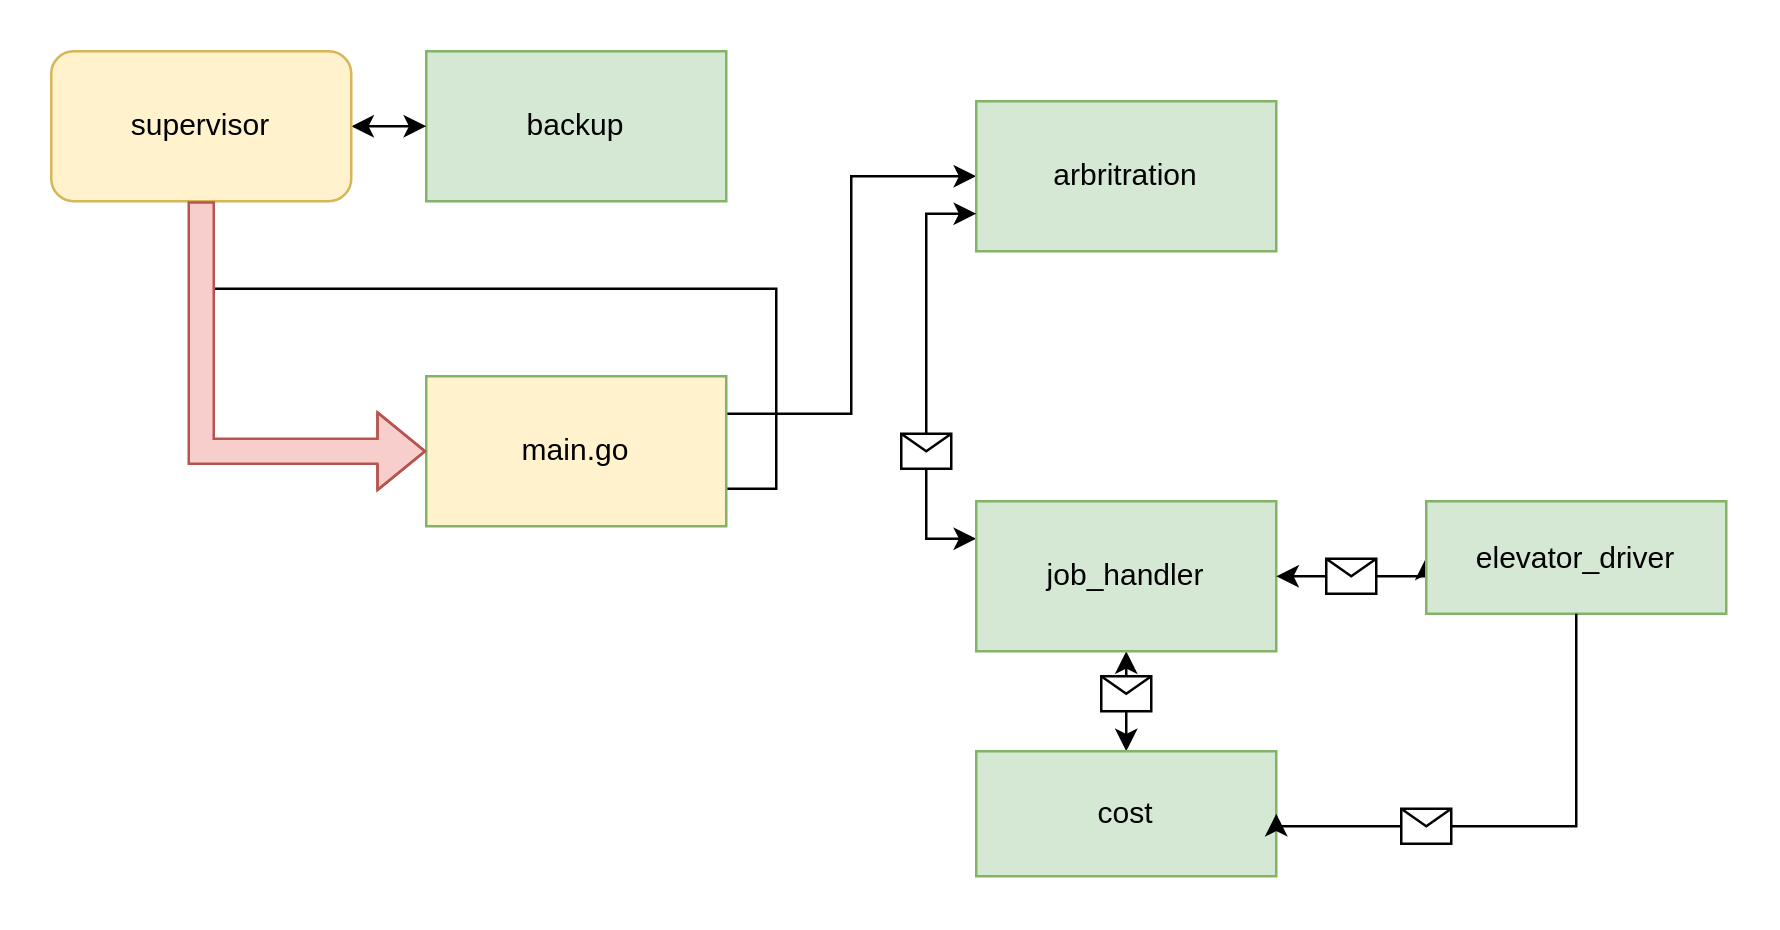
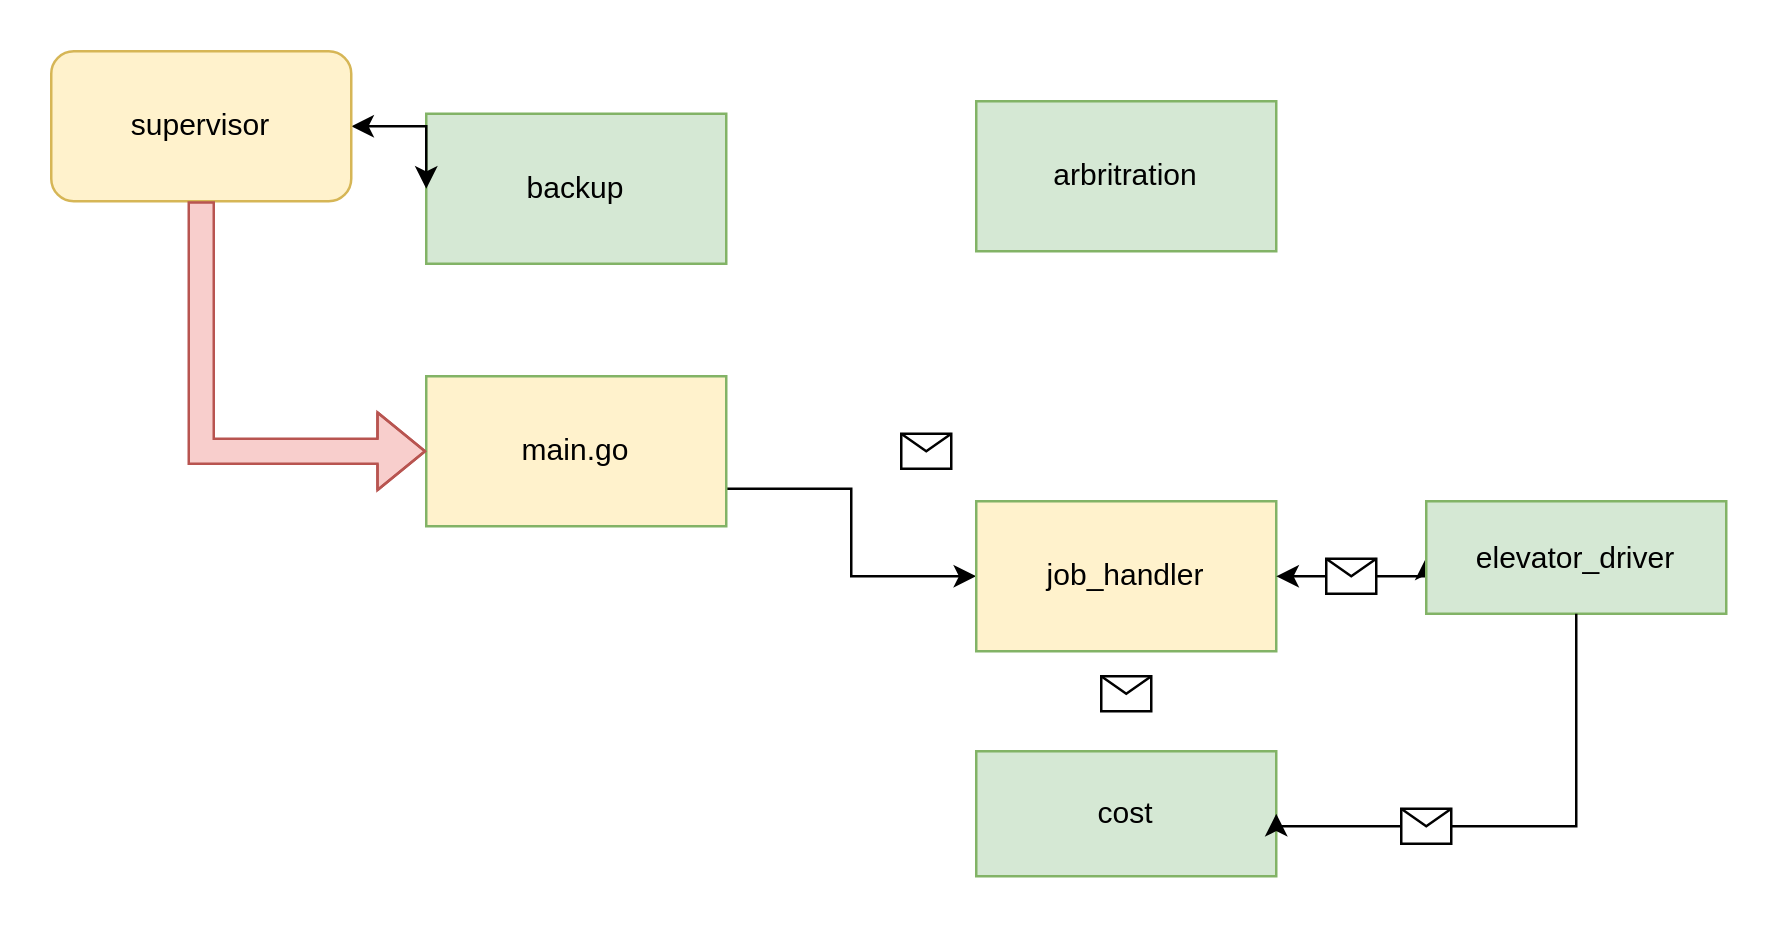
  <mxCell id="0" />
  <mxCell id="1" parent="0" />
- <mxCell id="2" style="edgeStyle=orthogonalEdgeStyle;rounded=0;orthogonalLoop=1;jettySize=auto;html=1;exitX=1;exitY=0.25;exitDx=0;exitDy=0;entryX=0;entryY=0.5;entryDx=0;entryDy=0;startArrow=none;startFill=0;" parent="1" source="4" target="8" edge="1"><mxGeometry relative="1" as="geometry" /></mxCell>
- <mxCell id="3" style="edgeStyle=orthogonalEdgeStyle;rounded=0;orthogonalLoop=1;jettySize=auto;html=1;exitX=1;exitY=0.75;exitDx=0;exitDy=0;startArrow=none;startFill=0;" parent="1" source="4" target="7" edge="1"><mxGeometry relative="1" as="geometry" /></mxCell>
+ <mxCell id="3" style="edgeStyle=orthogonalEdgeStyle;rounded=0;orthogonalLoop=1;jettySize=auto;html=1;exitX=1;exitY=0.75;exitDx=0;exitDy=0;entryX=0;entryY=0.5;entryDx=0;entryDy=0;startArrow=none;startFill=0;" parent="1" source="4" target="12" edge="1"><mxGeometry relative="1" as="geometry" /></mxCell>
  <mxCell id="4" value="main.go" style="rounded=0;whiteSpace=wrap;html=1;fillColor=#fff2cc;strokeColor=#82b366;" parent="1" vertex="1"><mxGeometry x="170" y="150" width="120" height="60" as="geometry" /></mxCell>
- <mxCell id="5" value="backup" style="rounded=0;whiteSpace=wrap;html=1;fillColor=#d5e8d4;strokeColor=#82b366;" parent="1" vertex="1"><mxGeometry x="170" y="20" width="120" height="60" as="geometry" /></mxCell>
+ <mxCell id="5" value="backup" style="rounded=0;whiteSpace=wrap;html=1;fillColor=#d5e8d4;strokeColor=#82b366;" parent="1" vertex="1"><mxGeometry x="170" y="45" width="120" height="60" as="geometry" /></mxCell>
  <mxCell id="6" style="edgeStyle=orthogonalEdgeStyle;rounded=0;orthogonalLoop=1;jettySize=auto;html=1;exitX=1;exitY=0.5;exitDx=0;exitDy=0;entryX=0;entryY=0.5;entryDx=0;entryDy=0;startArrow=classic;startFill=1;" parent="1" source="7" target="5" edge="1"><mxGeometry relative="1" as="geometry" /></mxCell>
  <mxCell id="7" value="supervisor" style="whiteSpace=wrap;html=1;fillColor=#fff2cc;strokeColor=#d6b656;rounded=1;" parent="1" vertex="1"><mxGeometry x="20" y="20" width="120" height="60" as="geometry" /></mxCell>
  <mxCell id="8" value="arbritration" style="rounded=0;whiteSpace=wrap;html=1;fillColor=#d5e8d4;strokeColor=#82b366;" parent="1" vertex="1"><mxGeometry x="390" y="40" width="120" height="60" as="geometry" /></mxCell>
- <mxCell id="9" style="edgeStyle=orthogonalEdgeStyle;rounded=0;orthogonalLoop=1;jettySize=auto;html=1;exitX=0;exitY=0.25;exitDx=0;exitDy=0;entryX=0;entryY=0.75;entryDx=0;entryDy=0;startArrow=classic;startFill=1;" parent="1" source="12" target="8" edge="1"><mxGeometry relative="1" as="geometry" /></mxCell>
- <mxCell id="10" style="edgeStyle=orthogonalEdgeStyle;rounded=0;orthogonalLoop=1;jettySize=auto;html=1;exitX=0.5;exitY=1;exitDx=0;exitDy=0;entryX=0.5;entryY=0;entryDx=0;entryDy=0;startArrow=classic;startFill=1;" edge="1" parent="1" source="12" target="13"><mxGeometry relative="1" as="geometry" /></mxCell>
  <mxCell id="11" style="edgeStyle=orthogonalEdgeStyle;rounded=0;orthogonalLoop=1;jettySize=auto;html=1;exitX=1;exitY=0.5;exitDx=0;exitDy=0;entryX=0;entryY=0.5;entryDx=0;entryDy=0;startArrow=none;startFill=1;" edge="1" parent="1" source="20" target="15"><mxGeometry relative="1" as="geometry" /></mxCell>
- <mxCell id="12" value="job_handler" style="rounded=0;whiteSpace=wrap;html=1;fillColor=#d5e8d4;strokeColor=#82b366;" parent="1" vertex="1"><mxGeometry x="390" y="200" width="120" height="60" as="geometry" /></mxCell>
+ <mxCell id="12" value="job_handler" style="rounded=0;whiteSpace=wrap;html=1;fillColor=#fff2cc;strokeColor=#82b366;" parent="1" vertex="1"><mxGeometry x="390" y="200" width="120" height="60" as="geometry" /></mxCell>
  <mxCell id="13" value="cost" style="rounded=0;whiteSpace=wrap;html=1;fillColor=#d5e8d4;strokeColor=#82b366;" parent="1" vertex="1"><mxGeometry x="390" y="300" width="120" height="50" as="geometry" /></mxCell>
  <mxCell id="14" style="edgeStyle=orthogonalEdgeStyle;rounded=0;orthogonalLoop=1;jettySize=auto;html=1;exitX=0.5;exitY=1;exitDx=0;exitDy=0;entryX=1;entryY=0.5;entryDx=0;entryDy=0;startArrow=none;" edge="1" parent="1" source="18" target="13"><mxGeometry relative="1" as="geometry"><Array as="points"><mxPoint x="570" y="330" /></Array></mxGeometry></mxCell>
  <mxCell id="15" value="elevator_driver" style="rounded=0;whiteSpace=wrap;html=1;fillColor=#d5e8d4;strokeColor=#82b366;" parent="1" vertex="1"><mxGeometry x="570" y="200" width="120" height="45" as="geometry" /></mxCell>
  <mxCell id="16" value="" style="shape=flexArrow;endArrow=classic;html=1;rounded=0;edgeStyle=orthogonalEdgeStyle;exitX=0.5;exitY=1;exitDx=0;exitDy=0;fillColor=#f8cecc;strokeColor=#b85450;" parent="1" source="7" edge="1"><mxGeometry width="50" height="50" relative="1" as="geometry"><mxPoint x="120" y="230" as="sourcePoint" /><mxPoint x="170" y="180" as="targetPoint" /><Array as="points"><mxPoint x="80" y="180" /></Array></mxGeometry></mxCell>
  <mxCell id="17" value="" style="shape=message;html=1;outlineConnect=0;" parent="1" vertex="1"><mxGeometry x="360.005" y="173" width="20" height="14" as="geometry" /></mxCell>
  <mxCell id="18" value="" style="shape=message;html=1;outlineConnect=0;" vertex="1" parent="1"><mxGeometry x="560.005" y="323" width="20" height="14" as="geometry" /></mxCell>
  <mxCell id="19" value="" style="edgeStyle=orthogonalEdgeStyle;rounded=0;orthogonalLoop=1;jettySize=auto;html=1;exitX=0.5;exitY=1;exitDx=0;exitDy=0;entryX=1;entryY=0.5;entryDx=0;entryDy=0;endArrow=none;" edge="1" parent="1" source="15" target="18"><mxGeometry relative="1" as="geometry"><mxPoint x="600" y="260" as="sourcePoint" /><mxPoint x="510" y="320" as="targetPoint" /></mxGeometry></mxCell>
  <mxCell id="20" value="" style="shape=message;html=1;outlineConnect=0;" vertex="1" parent="1"><mxGeometry x="530.005" y="223" width="20" height="14" as="geometry" /></mxCell>
  <mxCell id="21" value="" style="edgeStyle=orthogonalEdgeStyle;rounded=0;orthogonalLoop=1;jettySize=auto;html=1;exitX=1;exitY=0.5;exitDx=0;exitDy=0;entryX=0;entryY=0.5;entryDx=0;entryDy=0;startArrow=classic;startFill=1;endArrow=none;" edge="1" parent="1" source="12" target="20"><mxGeometry relative="1" as="geometry"><mxPoint x="510" y="230" as="sourcePoint" /><mxPoint x="560" y="230" as="targetPoint" /></mxGeometry></mxCell>
  <mxCell id="22" value="" style="shape=message;html=1;outlineConnect=0;" vertex="1" parent="1"><mxGeometry x="440.005" y="270" width="20" height="14" as="geometry" /></mxCell>
